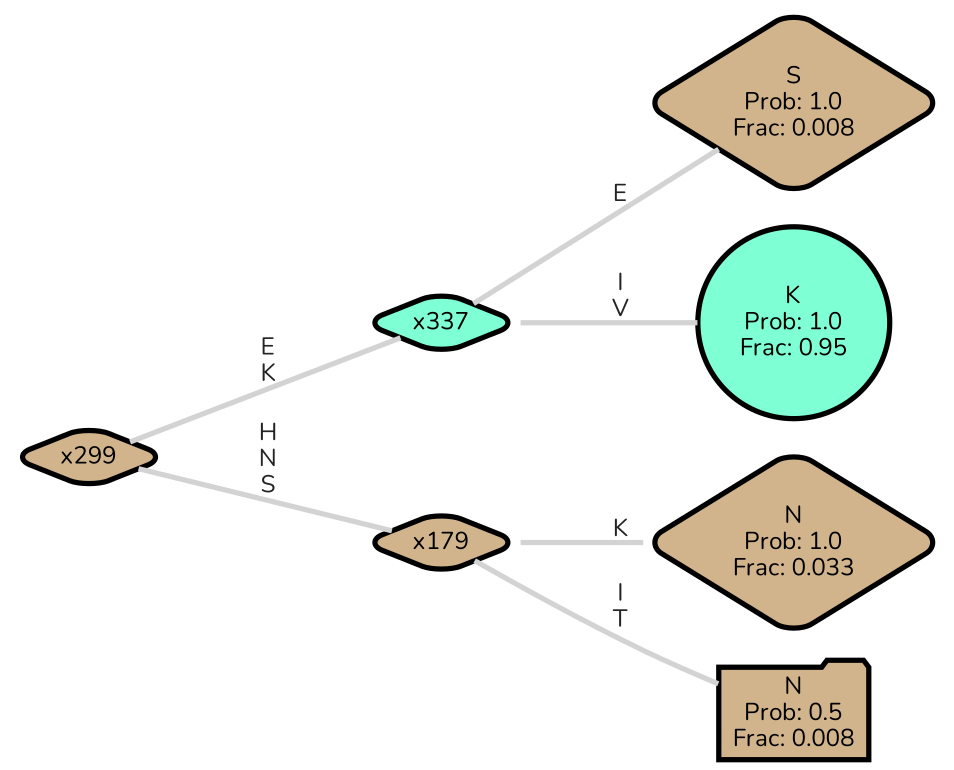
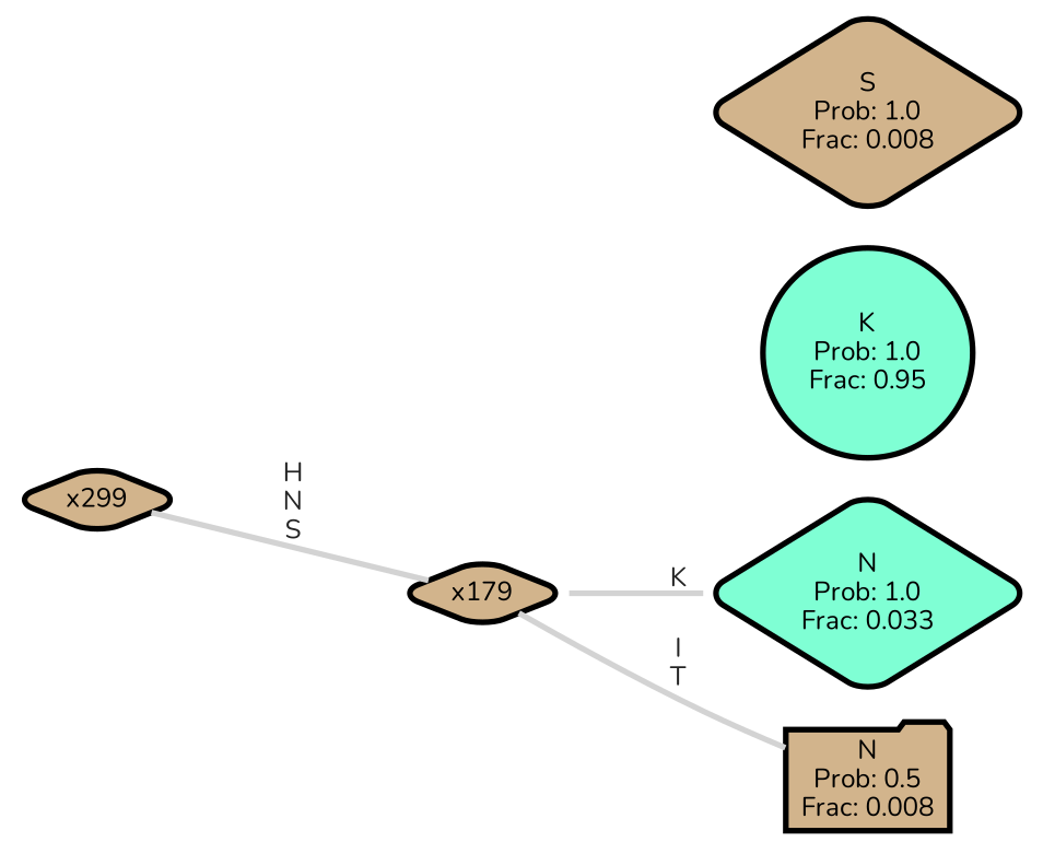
  graph {
    fontname=Nunito
    rankdir=LR
    ranksep="0 equally"
    splines=straight
    node [color=black fillcolor=tan fontcolor=black fontname=Nunito penwidth=3 shape=diamond style="filled, rounded"]
    edge [color=lightgray fontcolor=grey14 fontname=Nunito fontweight=bold penwidth=3]
    n1 [label="S\nProb: 1.0\nFrac: 0.008"]
-   n2 [fillcolor=aquamarine label=x337]
    n3 [fillcolor=aquamarine label="K\nProb: 1.0\nFrac: 0.95" shape=circle]
    n4 [label=x299]
    n5 [label=x179]
-   n6 [label="N\nProb: 1.0\nFrac: 0.033"]
+   n6 [fillcolor=aquamarine label="N\nProb: 1.0\nFrac: 0.033"]
    n7 [label="N\nProb: 0.5\nFrac: 0.008" shape=folder]
    subgraph sub_1 {
      rank=same
    }
-   n2 -- n1 [label=" E"]
-   n2 -- n3 [label=" I\n V"]
-   n4 -- n2 [label=" E\n K"]
    n4 -- n5 [label=" H\n N\n S"]
    n5 -- n6 [label=" K"]
    n5 -- n7 [label=" I\n T"]
  }
